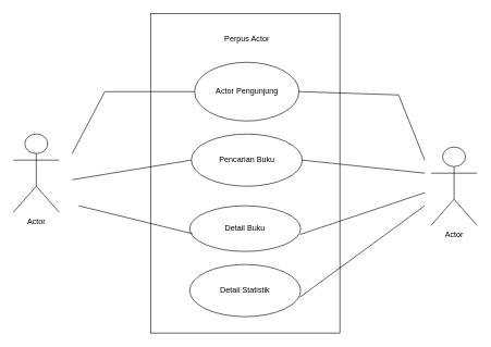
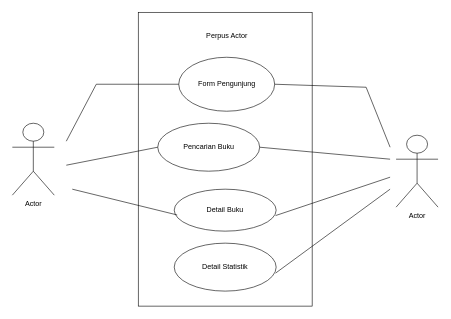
  <mxCell id="0" />
  <mxCell id="1" parent="0" />
  <mxCell id="2" value="" style="rounded=0;whiteSpace=wrap;html=1;" vertex="1" parent="1"><mxGeometry x="230" y="20" width="290" height="490" as="geometry" /></mxCell>
  <mxCell id="3" value="Perpus Actor" style="text;html=1;strokeColor=none;fillColor=none;align=center;verticalAlign=middle;whiteSpace=wrap;rounded=0;" vertex="1" parent="1"><mxGeometry x="307.5" y="45" width="140" height="30" as="geometry" /></mxCell>
  <mxCell id="4" value="Actor" style="shape=umlActor;verticalLabelPosition=bottom;verticalAlign=top;html=1;outlineConnect=0;" vertex="1" parent="1"><mxGeometry x="20" y="205" width="70" height="120" as="geometry" /></mxCell>
- <mxCell id="5" value="Actor Pengunjung" style="ellipse;whiteSpace=wrap;html=1;" vertex="1" parent="1"><mxGeometry x="297.5" y="95" width="160" height="90" as="geometry" /></mxCell>
- <mxCell id="6" value="Pencarian Buku" style="ellipse;whiteSpace=wrap;html=1;" vertex="1" parent="1"><mxGeometry x="292.5" y="205" width="170" height="80" as="geometry" /></mxCell>
+ <mxCell id="5" value="Form Pengunjung" style="ellipse;whiteSpace=wrap;html=1;" vertex="1" parent="1"><mxGeometry x="297.5" y="95" width="160" height="90" as="geometry" /></mxCell>
+ <mxCell id="6" value="Pencarian Buku" style="ellipse;whiteSpace=wrap;html=1;" vertex="1" parent="1"><mxGeometry x="262.5" y="205" width="170" height="80" as="geometry" /></mxCell>
  <mxCell id="7" value="Detail Buku" style="ellipse;whiteSpace=wrap;html=1;" vertex="1" parent="1"><mxGeometry x="290" y="315" width="170" height="70" as="geometry" /></mxCell>
  <mxCell id="8" value="Detail Statistik" style="ellipse;whiteSpace=wrap;html=1;" vertex="1" parent="1"><mxGeometry x="290" y="405" width="170" height="80" as="geometry" /></mxCell>
  <mxCell id="9" value="Actor" style="shape=umlActor;verticalLabelPosition=bottom;verticalAlign=top;html=1;outlineConnect=0;" vertex="1" parent="1"><mxGeometry x="660" y="225" width="70" height="120" as="geometry" /></mxCell>
  <mxCell id="10" value="" style="endArrow=none;html=1;rounded=0;entryX=0;entryY=0.5;entryDx=0;entryDy=0;" edge="1" parent="1" target="5"><mxGeometry width="50" height="50" relative="1" as="geometry"><mxPoint x="110" y="235" as="sourcePoint" /><mxPoint x="410" y="285" as="targetPoint" /><Array as="points"><mxPoint x="160" y="140" /></Array></mxGeometry></mxCell>
  <mxCell id="11" value="" style="endArrow=none;html=1;rounded=0;entryX=1;entryY=0.5;entryDx=0;entryDy=0;" edge="1" parent="1" target="5"><mxGeometry width="50" height="50" relative="1" as="geometry"><mxPoint x="650" y="245" as="sourcePoint" /><mxPoint x="410" y="285" as="targetPoint" /><Array as="points"><mxPoint x="610" y="145" /></Array></mxGeometry></mxCell>
  <mxCell id="12" value="" style="endArrow=none;html=1;rounded=0;entryX=0.029;entryY=0.614;entryDx=0;entryDy=0;entryPerimeter=0;" edge="1" parent="1" target="7"><mxGeometry width="50" height="50" relative="1" as="geometry"><mxPoint x="120" y="315" as="sourcePoint" /><mxPoint x="410" y="285" as="targetPoint" /></mxGeometry></mxCell>
  <mxCell id="13" value="" style="endArrow=none;html=1;rounded=0;entryX=0;entryY=0.5;entryDx=0;entryDy=0;" edge="1" parent="1" target="6"><mxGeometry width="50" height="50" relative="1" as="geometry"><mxPoint x="110" y="275" as="sourcePoint" /><mxPoint x="410" y="285" as="targetPoint" /></mxGeometry></mxCell>
  <mxCell id="14" value="" style="endArrow=none;html=1;rounded=0;entryX=1;entryY=0.5;entryDx=0;entryDy=0;" edge="1" parent="1" target="6"><mxGeometry width="50" height="50" relative="1" as="geometry"><mxPoint x="650" y="265" as="sourcePoint" /><mxPoint x="410" y="285" as="targetPoint" /></mxGeometry></mxCell>
  <mxCell id="15" value="" style="endArrow=none;html=1;rounded=0;entryX=0.994;entryY=0.629;entryDx=0;entryDy=0;entryPerimeter=0;" edge="1" parent="1" target="7"><mxGeometry width="50" height="50" relative="1" as="geometry"><mxPoint x="650" y="295" as="sourcePoint" /><mxPoint x="410" y="285" as="targetPoint" /></mxGeometry></mxCell>
  <mxCell id="16" value="" style="endArrow=none;html=1;rounded=0;entryX=0.994;entryY=0.625;entryDx=0;entryDy=0;entryPerimeter=0;" edge="1" parent="1" target="8"><mxGeometry width="50" height="50" relative="1" as="geometry"><mxPoint x="650" y="315" as="sourcePoint" /><mxPoint x="410" y="285" as="targetPoint" /></mxGeometry></mxCell>
